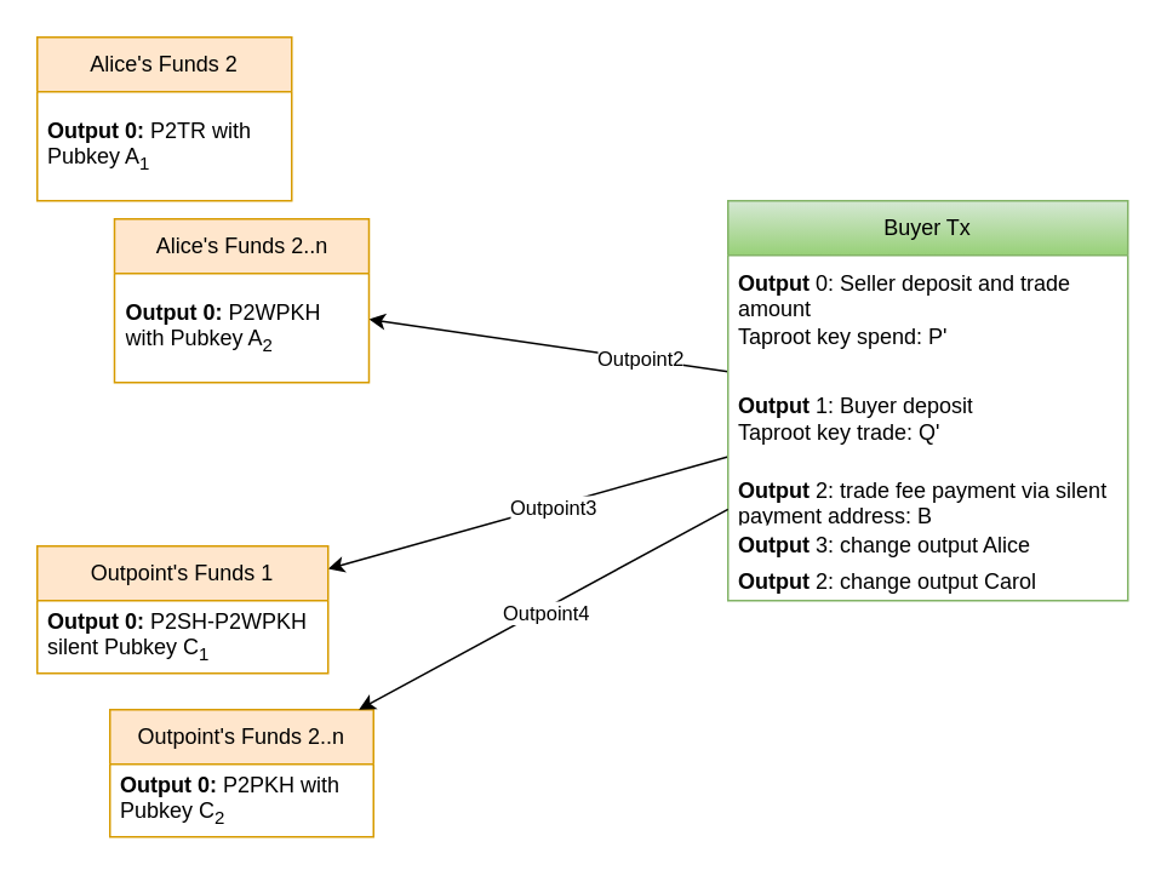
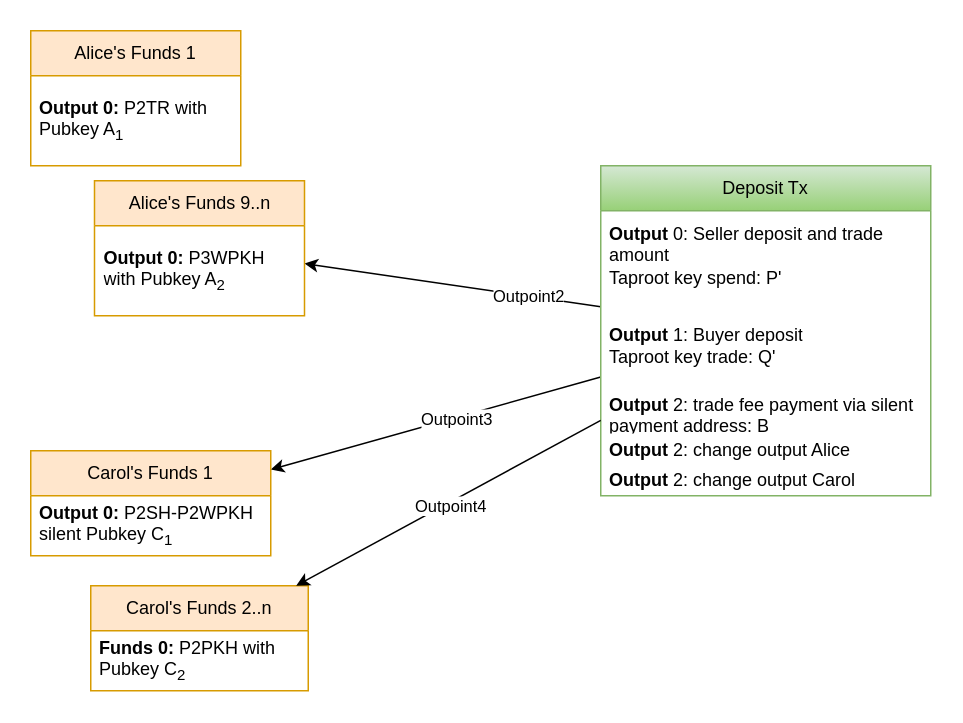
  <mxCell id="0" />
  <mxCell id="1" parent="0" />
  <mxCell id="2" style="edgeStyle=none;shape=connector;rounded=0;orthogonalLoop=1;jettySize=auto;html=1;strokeColor=default;align=center;verticalAlign=middle;fontFamily=Helvetica;fontSize=11;fontColor=default;labelBackgroundColor=default;endArrow=classic;" parent="1" source="6" target="18" edge="1"><mxGeometry relative="1" as="geometry" /></mxCell>
  <mxCell id="3" value="Outpoint2" style="edgeLabel;html=1;align=center;verticalAlign=middle;resizable=0;points=[];" parent="2" vertex="1" connectable="0"><mxGeometry x="-0.504" relative="1" as="geometry"><mxPoint as="offset" /></mxGeometry></mxCell>
  <mxCell id="4" style="edgeStyle=none;shape=connector;rounded=0;orthogonalLoop=1;jettySize=auto;html=1;strokeColor=default;align=center;verticalAlign=middle;fontFamily=Helvetica;fontSize=11;fontColor=default;labelBackgroundColor=default;endArrow=classic;" parent="1" source="6" target="14" edge="1"><mxGeometry relative="1" as="geometry" /></mxCell>
  <mxCell id="5" value="Outpoint3" style="edgeLabel;html=1;align=center;verticalAlign=middle;resizable=0;points=[];" parent="4" vertex="1" connectable="0"><mxGeometry x="-0.122" y="1" relative="1" as="geometry"><mxPoint as="offset" /></mxGeometry></mxCell>
- <mxCell id="6" value="Buyer Tx" style="swimlane;fontStyle=0;childLayout=stackLayout;horizontal=1;startSize=30;horizontalStack=0;resizeParent=1;resizeParentMax=0;resizeLast=0;collapsible=1;marginBottom=0;whiteSpace=wrap;html=1;labelBackgroundColor=none;fillColor=#d5e8d4;strokeColor=#82b366;gradientColor=#97d077;" parent="1" vertex="1"><mxGeometry x="400" y="110" width="220" height="220" as="geometry" /></mxCell>
+ <mxCell id="6" value="Deposit Tx" style="swimlane;fontStyle=0;childLayout=stackLayout;horizontal=1;startSize=30;horizontalStack=0;resizeParent=1;resizeParentMax=0;resizeLast=0;collapsible=1;marginBottom=0;whiteSpace=wrap;html=1;labelBackgroundColor=none;fillColor=#d5e8d4;strokeColor=#82b366;gradientColor=#97d077;" parent="1" vertex="1"><mxGeometry x="400" y="110" width="220" height="220" as="geometry" /></mxCell>
  <mxCell id="7" value="&lt;b&gt;Output&lt;/b&gt;&amp;nbsp;0: Seller deposit and trade amount&lt;br&gt;Taproot key spend: P'" style="text;strokeColor=none;fillColor=none;align=left;verticalAlign=middle;spacingLeft=4;spacingRight=4;overflow=hidden;points=[[0,0.5],[1,0.5]];portConstraint=eastwest;rotatable=0;whiteSpace=wrap;html=1;labelBackgroundColor=none;" parent="6" vertex="1"><mxGeometry y="30" width="220" height="60" as="geometry" /></mxCell>
  <mxCell id="8" value="&lt;b&gt;Output&lt;/b&gt;&amp;nbsp;1: Buyer deposit&lt;br&gt;Taproot key trade: Q'" style="text;strokeColor=none;fillColor=none;align=left;verticalAlign=middle;spacingLeft=4;spacingRight=4;overflow=hidden;points=[[0,0.5],[1,0.5]];portConstraint=eastwest;rotatable=0;whiteSpace=wrap;html=1;labelBackgroundColor=none;" parent="6" vertex="1"><mxGeometry y="90" width="220" height="60" as="geometry" /></mxCell>
  <mxCell id="9" value="&lt;b&gt;Output&lt;/b&gt;&amp;nbsp;2: trade fee payment via silent payment address: B" style="text;strokeColor=none;fillColor=none;align=left;verticalAlign=middle;spacingLeft=4;spacingRight=4;overflow=hidden;points=[[0,0.5],[1,0.5]];portConstraint=eastwest;rotatable=0;whiteSpace=wrap;html=1;labelBackgroundColor=none;" parent="6" vertex="1"><mxGeometry y="150" width="220" height="30" as="geometry" /></mxCell>
- <mxCell id="10" value="&lt;b&gt;Output&lt;/b&gt;&amp;nbsp;3: change output Alice" style="text;strokeColor=none;fillColor=none;align=left;verticalAlign=middle;spacingLeft=4;spacingRight=4;overflow=hidden;points=[[0,0.5],[1,0.5]];portConstraint=eastwest;rotatable=0;whiteSpace=wrap;html=1;labelBackgroundColor=none;" parent="6" vertex="1"><mxGeometry y="180" width="220" height="20" as="geometry" /></mxCell>
+ <mxCell id="10" value="&lt;b&gt;Output&lt;/b&gt;&amp;nbsp;2: change output Alice" style="text;strokeColor=none;fillColor=none;align=left;verticalAlign=middle;spacingLeft=4;spacingRight=4;overflow=hidden;points=[[0,0.5],[1,0.5]];portConstraint=eastwest;rotatable=0;whiteSpace=wrap;html=1;labelBackgroundColor=none;" parent="6" vertex="1"><mxGeometry y="180" width="220" height="20" as="geometry" /></mxCell>
  <mxCell id="11" value="&lt;b&gt;Output&lt;/b&gt;&amp;nbsp;2: change output Carol" style="text;strokeColor=none;fillColor=none;align=left;verticalAlign=middle;spacingLeft=4;spacingRight=4;overflow=hidden;points=[[0,0.5],[1,0.5]];portConstraint=eastwest;rotatable=0;whiteSpace=wrap;html=1;labelBackgroundColor=none;" parent="6" vertex="1"><mxGeometry y="200" width="220" height="20" as="geometry" /></mxCell>
- <mxCell id="12" value="Alice's Funds 2" style="swimlane;fontStyle=0;childLayout=stackLayout;horizontal=1;startSize=30;horizontalStack=0;resizeParent=1;resizeParentMax=0;resizeLast=0;collapsible=1;marginBottom=0;whiteSpace=wrap;html=1;labelBackgroundColor=none;fillColor=#ffe6cc;strokeColor=#d79b00;" parent="1" vertex="1"><mxGeometry x="20" y="20" width="140" height="90" as="geometry" /></mxCell>
+ <mxCell id="12" value="Alice's Funds 1" style="swimlane;fontStyle=0;childLayout=stackLayout;horizontal=1;startSize=30;horizontalStack=0;resizeParent=1;resizeParentMax=0;resizeLast=0;collapsible=1;marginBottom=0;whiteSpace=wrap;html=1;labelBackgroundColor=none;fillColor=#ffe6cc;strokeColor=#d79b00;" parent="1" vertex="1"><mxGeometry x="20" y="20" width="140" height="90" as="geometry" /></mxCell>
  <mxCell id="13" value="&lt;b&gt;Output 0: &lt;/b&gt;P2TR with Pubkey A&lt;sub&gt;1&lt;/sub&gt;&amp;nbsp;" style="text;strokeColor=none;fillColor=none;align=left;verticalAlign=middle;spacingLeft=4;spacingRight=4;overflow=hidden;points=[[0,0.5],[1,0.5]];portConstraint=eastwest;rotatable=0;whiteSpace=wrap;html=1;labelBackgroundColor=none;" parent="12" vertex="1"><mxGeometry y="30" width="140" height="60" as="geometry" /></mxCell>
- <mxCell id="14" value="Outpoint's Funds 1" style="swimlane;fontStyle=0;childLayout=stackLayout;horizontal=1;startSize=30;horizontalStack=0;resizeParent=1;resizeParentMax=0;resizeLast=0;collapsible=1;marginBottom=0;whiteSpace=wrap;html=1;labelBackgroundColor=none;fillColor=#ffe6cc;strokeColor=#d79b00;" parent="1" vertex="1"><mxGeometry x="20" y="300" width="160" height="70" as="geometry" /></mxCell>
+ <mxCell id="14" value="Carol's Funds 1" style="swimlane;fontStyle=0;childLayout=stackLayout;horizontal=1;startSize=30;horizontalStack=0;resizeParent=1;resizeParentMax=0;resizeLast=0;collapsible=1;marginBottom=0;whiteSpace=wrap;html=1;labelBackgroundColor=none;fillColor=#ffe6cc;strokeColor=#d79b00;" parent="1" vertex="1"><mxGeometry x="20" y="300" width="160" height="70" as="geometry" /></mxCell>
  <mxCell id="15" value="&lt;b&gt;Output 0: &lt;/b&gt;P2SH-P2WPKH silent Pubkey C&lt;sub&gt;1&lt;/sub&gt;&amp;nbsp;" style="text;strokeColor=none;fillColor=none;align=left;verticalAlign=middle;spacingLeft=4;spacingRight=4;overflow=hidden;points=[[0,0.5],[1,0.5]];portConstraint=eastwest;rotatable=0;whiteSpace=wrap;html=1;labelBackgroundColor=none;" parent="14" vertex="1"><mxGeometry y="30" width="160" height="40" as="geometry" /></mxCell>
- <mxCell id="16" value="Outpoint's Funds 2..n" style="swimlane;fontStyle=0;childLayout=stackLayout;horizontal=1;startSize=30;horizontalStack=0;resizeParent=1;resizeParentMax=0;resizeLast=0;collapsible=1;marginBottom=0;whiteSpace=wrap;html=1;labelBackgroundColor=none;fillColor=#ffe6cc;strokeColor=#d79b00;" parent="1" vertex="1"><mxGeometry x="60" y="390" width="145" height="70" as="geometry" /></mxCell>
- <mxCell id="17" value="&lt;b&gt;Output 0: &lt;/b&gt;P2PKH with Pubkey C&lt;sub&gt;2&lt;/sub&gt;" style="text;strokeColor=none;fillColor=none;align=left;verticalAlign=middle;spacingLeft=4;spacingRight=4;overflow=hidden;points=[[0,0.5],[1,0.5]];portConstraint=eastwest;rotatable=0;whiteSpace=wrap;html=1;labelBackgroundColor=none;" parent="16" vertex="1"><mxGeometry y="30" width="145" height="40" as="geometry" /></mxCell>
- <mxCell id="18" value="Alice's Funds 2..n" style="swimlane;fontStyle=0;childLayout=stackLayout;horizontal=1;startSize=30;horizontalStack=0;resizeParent=1;resizeParentMax=0;resizeLast=0;collapsible=1;marginBottom=0;whiteSpace=wrap;html=1;labelBackgroundColor=none;fillColor=#ffe6cc;strokeColor=#d79b00;" parent="1" vertex="1"><mxGeometry x="62.5" y="120" width="140" height="90" as="geometry" /></mxCell>
- <mxCell id="19" value="&lt;b&gt;Output 0: &lt;/b&gt;P2WPKH with Pubkey A&lt;sub&gt;2&lt;/sub&gt;" style="text;strokeColor=none;fillColor=none;align=left;verticalAlign=middle;spacingLeft=4;spacingRight=4;overflow=hidden;points=[[0,0.5],[1,0.5]];portConstraint=eastwest;rotatable=0;whiteSpace=wrap;html=1;labelBackgroundColor=none;" parent="18" vertex="1"><mxGeometry y="30" width="140" height="60" as="geometry" /></mxCell>
+ <mxCell id="16" value="Carol's Funds 2..n" style="swimlane;fontStyle=0;childLayout=stackLayout;horizontal=1;startSize=30;horizontalStack=0;resizeParent=1;resizeParentMax=0;resizeLast=0;collapsible=1;marginBottom=0;whiteSpace=wrap;html=1;labelBackgroundColor=none;fillColor=#ffe6cc;strokeColor=#d79b00;" parent="1" vertex="1"><mxGeometry x="60" y="390" width="145" height="70" as="geometry" /></mxCell>
+ <mxCell id="17" value="&lt;b&gt;Funds 0: &lt;/b&gt;P2PKH with Pubkey C&lt;sub&gt;2&lt;/sub&gt;" style="text;strokeColor=none;fillColor=none;align=left;verticalAlign=middle;spacingLeft=4;spacingRight=4;overflow=hidden;points=[[0,0.5],[1,0.5]];portConstraint=eastwest;rotatable=0;whiteSpace=wrap;html=1;labelBackgroundColor=none;" parent="16" vertex="1"><mxGeometry y="30" width="145" height="40" as="geometry" /></mxCell>
+ <mxCell id="18" value="Alice's Funds 9..n" style="swimlane;fontStyle=0;childLayout=stackLayout;horizontal=1;startSize=30;horizontalStack=0;resizeParent=1;resizeParentMax=0;resizeLast=0;collapsible=1;marginBottom=0;whiteSpace=wrap;html=1;labelBackgroundColor=none;fillColor=#ffe6cc;strokeColor=#d79b00;" parent="1" vertex="1"><mxGeometry x="62.5" y="120" width="140" height="90" as="geometry" /></mxCell>
+ <mxCell id="19" value="&lt;b&gt;Output 0: &lt;/b&gt;P3WPKH with Pubkey A&lt;sub&gt;2&lt;/sub&gt;" style="text;strokeColor=none;fillColor=none;align=left;verticalAlign=middle;spacingLeft=4;spacingRight=4;overflow=hidden;points=[[0,0.5],[1,0.5]];portConstraint=eastwest;rotatable=0;whiteSpace=wrap;html=1;labelBackgroundColor=none;" parent="18" vertex="1"><mxGeometry y="30" width="140" height="60" as="geometry" /></mxCell>
  <mxCell id="20" style="edgeStyle=none;shape=connector;rounded=0;orthogonalLoop=1;jettySize=auto;html=1;strokeColor=default;align=center;verticalAlign=middle;fontFamily=Helvetica;fontSize=11;fontColor=default;labelBackgroundColor=default;endArrow=classic;" parent="1" source="6" target="16" edge="1"><mxGeometry relative="1" as="geometry" /></mxCell>
  <mxCell id="21" value="Outpoint4" style="edgeLabel;html=1;align=center;verticalAlign=middle;resizable=0;points=[];" parent="20" vertex="1" connectable="0"><mxGeometry x="-0.002" y="2" relative="1" as="geometry"><mxPoint as="offset" /></mxGeometry></mxCell>
